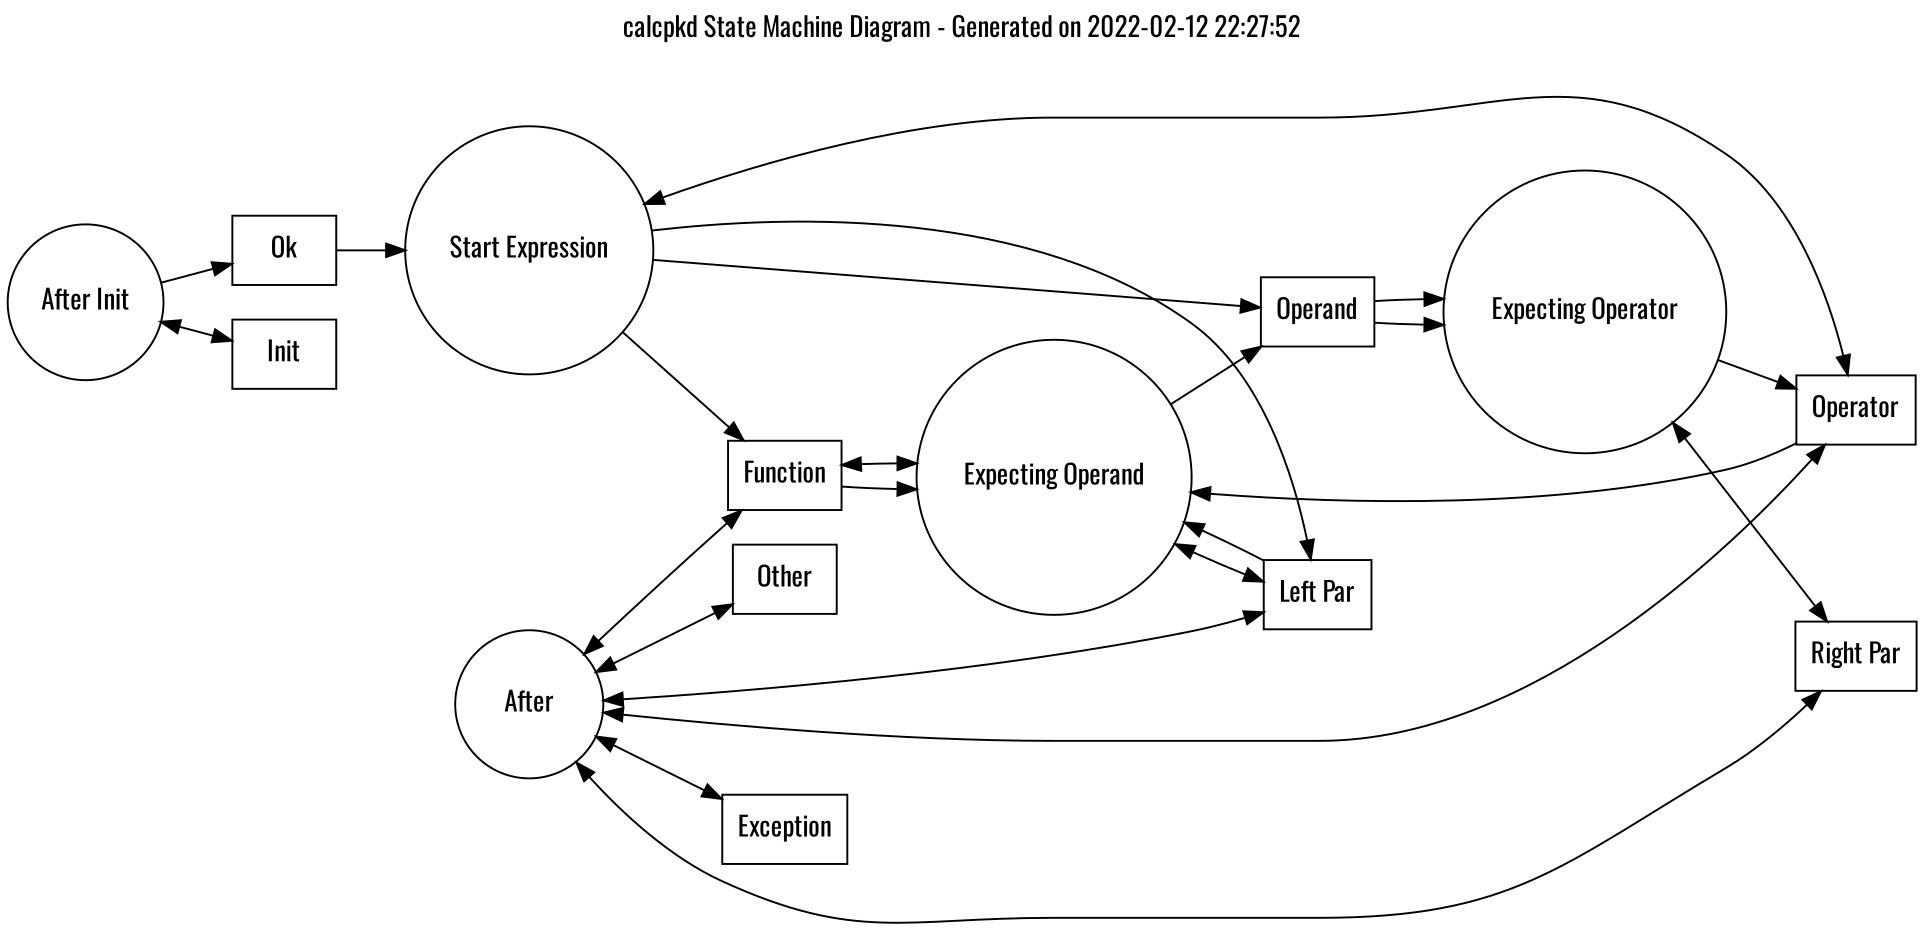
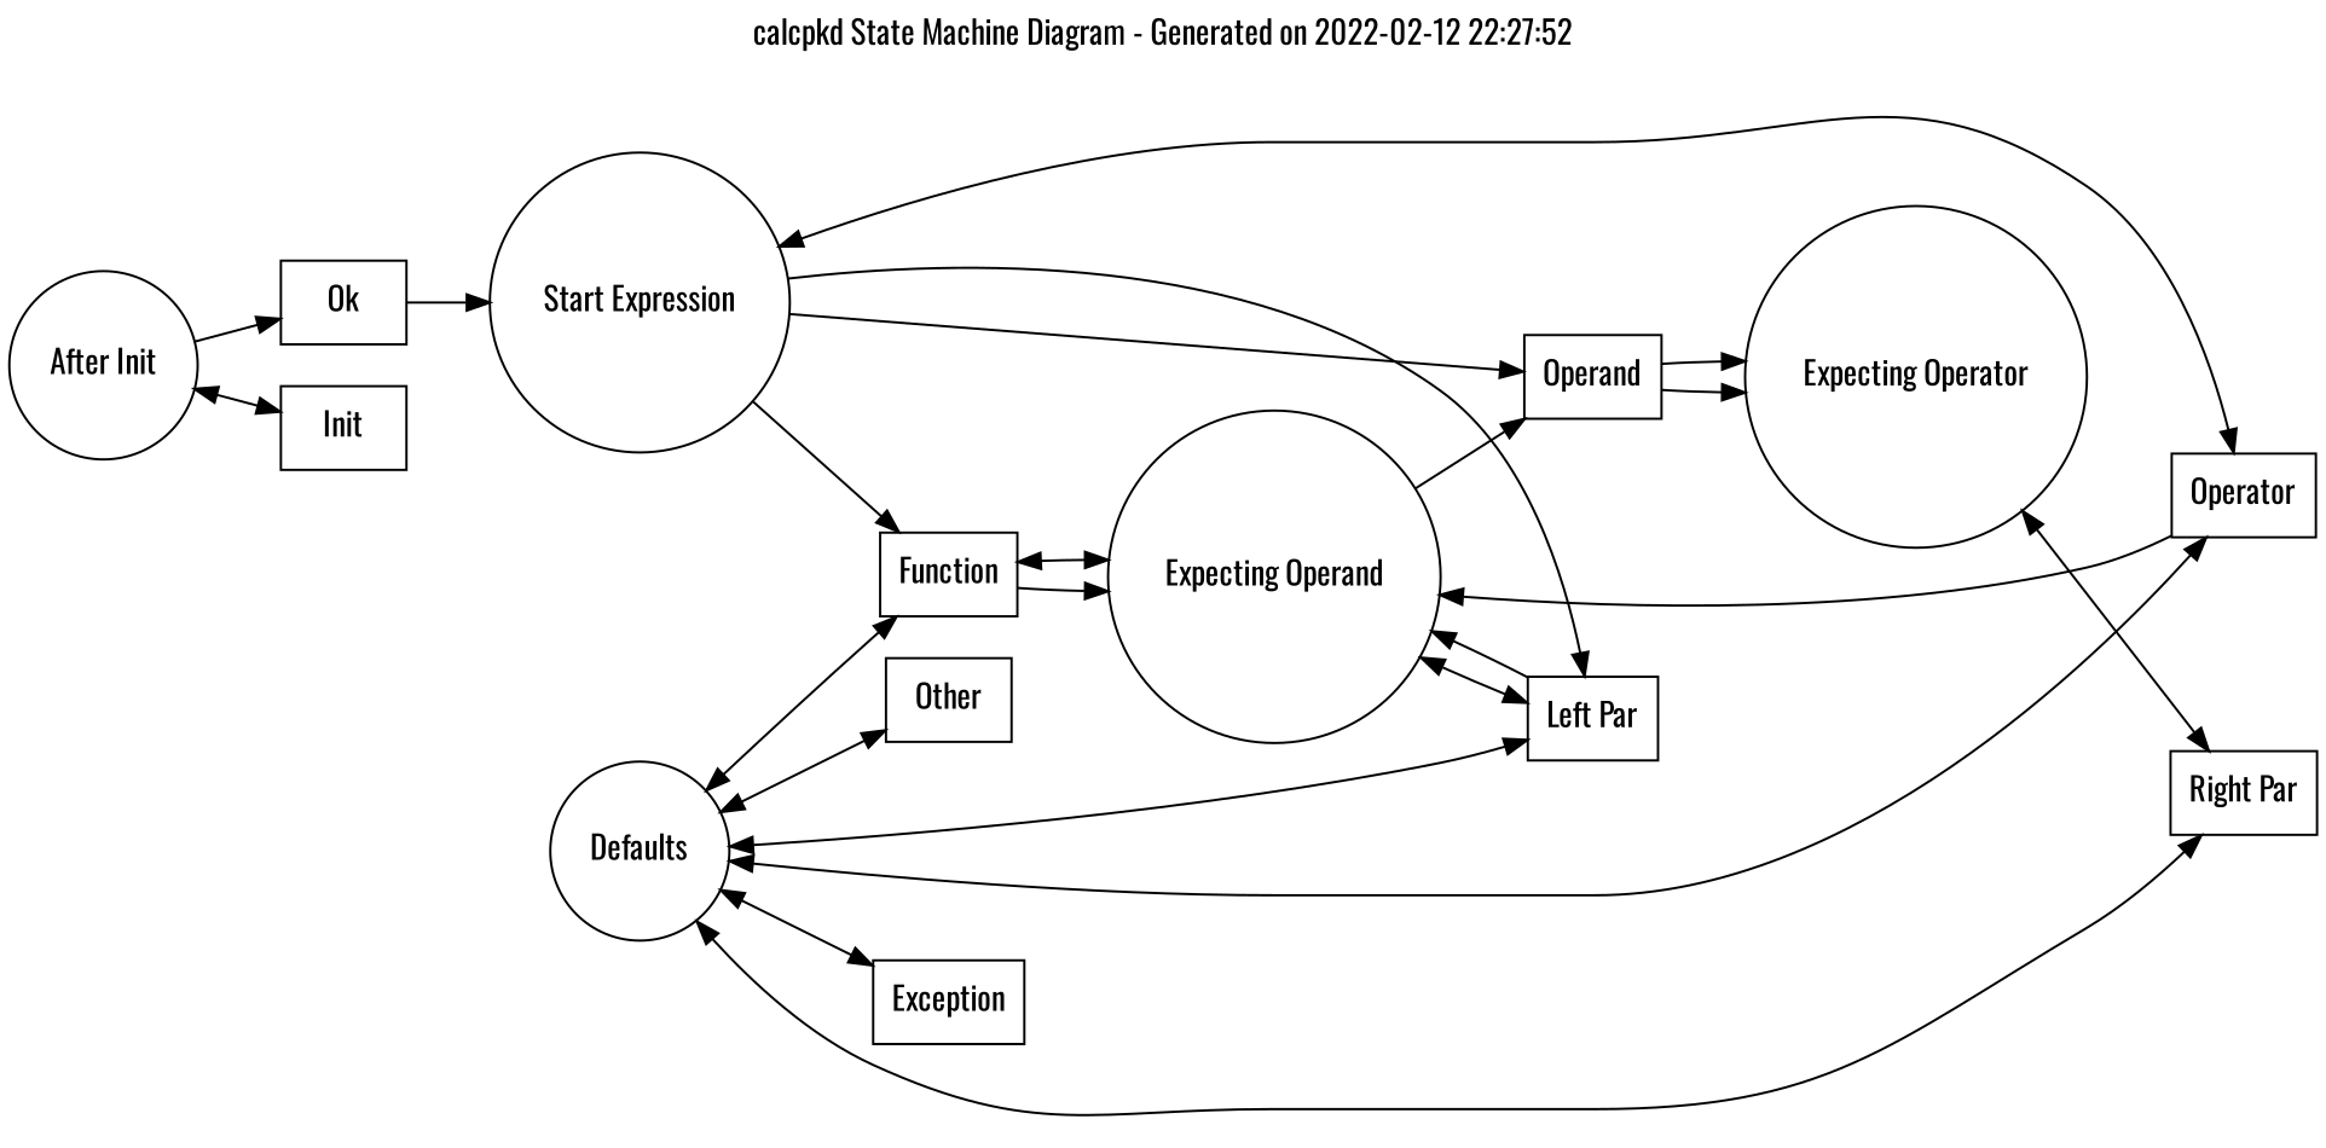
  digraph {
    fontname=Oswald
    label="calcpkd State Machine Diagram - Generated on 2022-02-12 22:27:52"
    labelloc=t
    rankdir=LR
    node [fontname=Oswald shape=box]
    edge [dir=forward fontname=Oswald]
-   n1 [label=After shape=circle]
+   n1 [label=Defaults shape=circle]
    n2 [label=Other]
    n3 [label=Function]
    n4 [label="Right Par"]
    n5 [label=Operator]
    n6 [label="Left Par"]
    n7 [label=Exception]
    n8 [label=Operand]
    n9 [label="Expecting Operator" shape=circle]
    n10 [label="Expecting Operand" shape=circle]
    n11 [label="Start Expression" shape=circle]
    n12 [label="After Init" shape=circle]
    n13 [label=Ok]
    n14 [label=Init]
    n1 -> n2 [dir=both]
    n1 -> n3 [dir=both]
    n1 -> n4 [dir=both]
    n1 -> n5 [dir=both]
    n1 -> n6 [dir=both]
    n1 -> n7 [dir=both]
    n3 -> n10
    n5 -> n10
    n6 -> n10
    n8 -> n9
    n8 -> n9
    n9 -> n4 [dir=both]
-   n9 -> n5
    n10 -> n3 [dir=both]
    n10 -> n6 [dir=both]
    n10 -> n8
    n11 -> n3
    n11 -> n5 [dir=both]
    n11 -> n6
    n11 -> n8
    n12 -> n13
    n12 -> n14 [dir=both]
    n13 -> n11
  }
